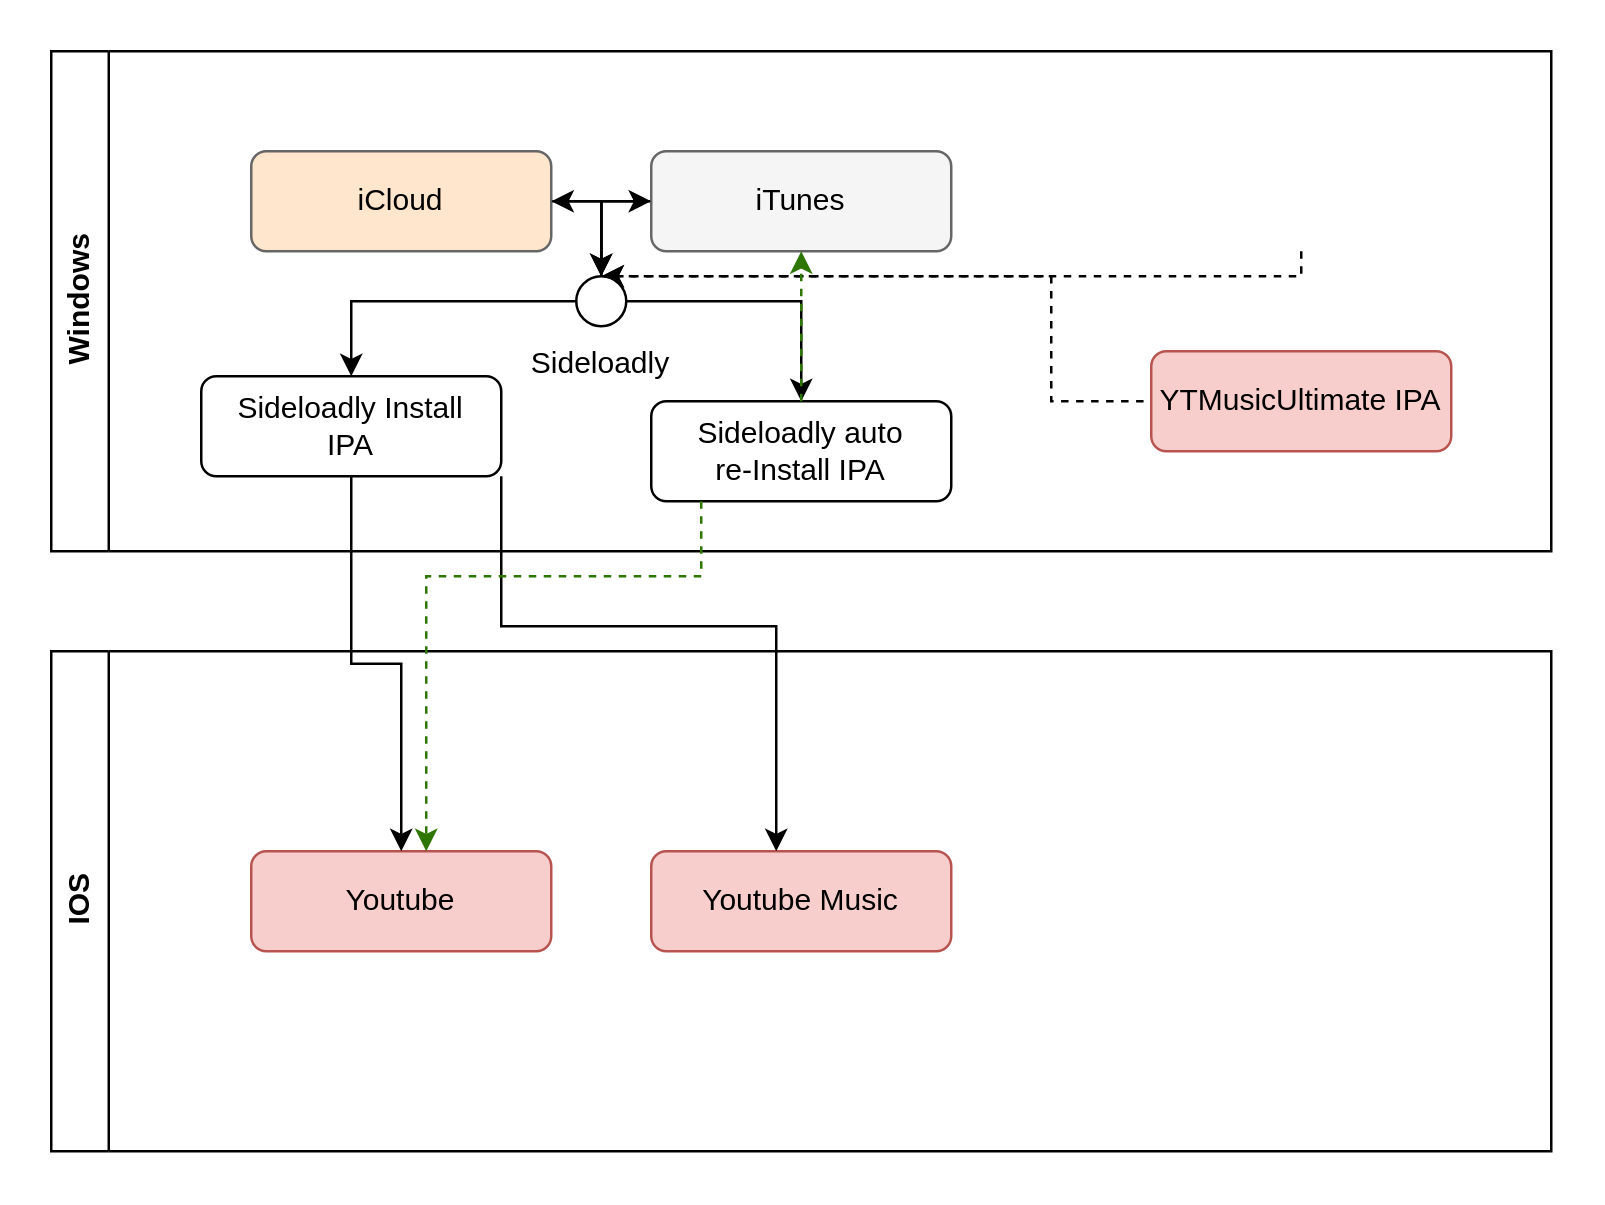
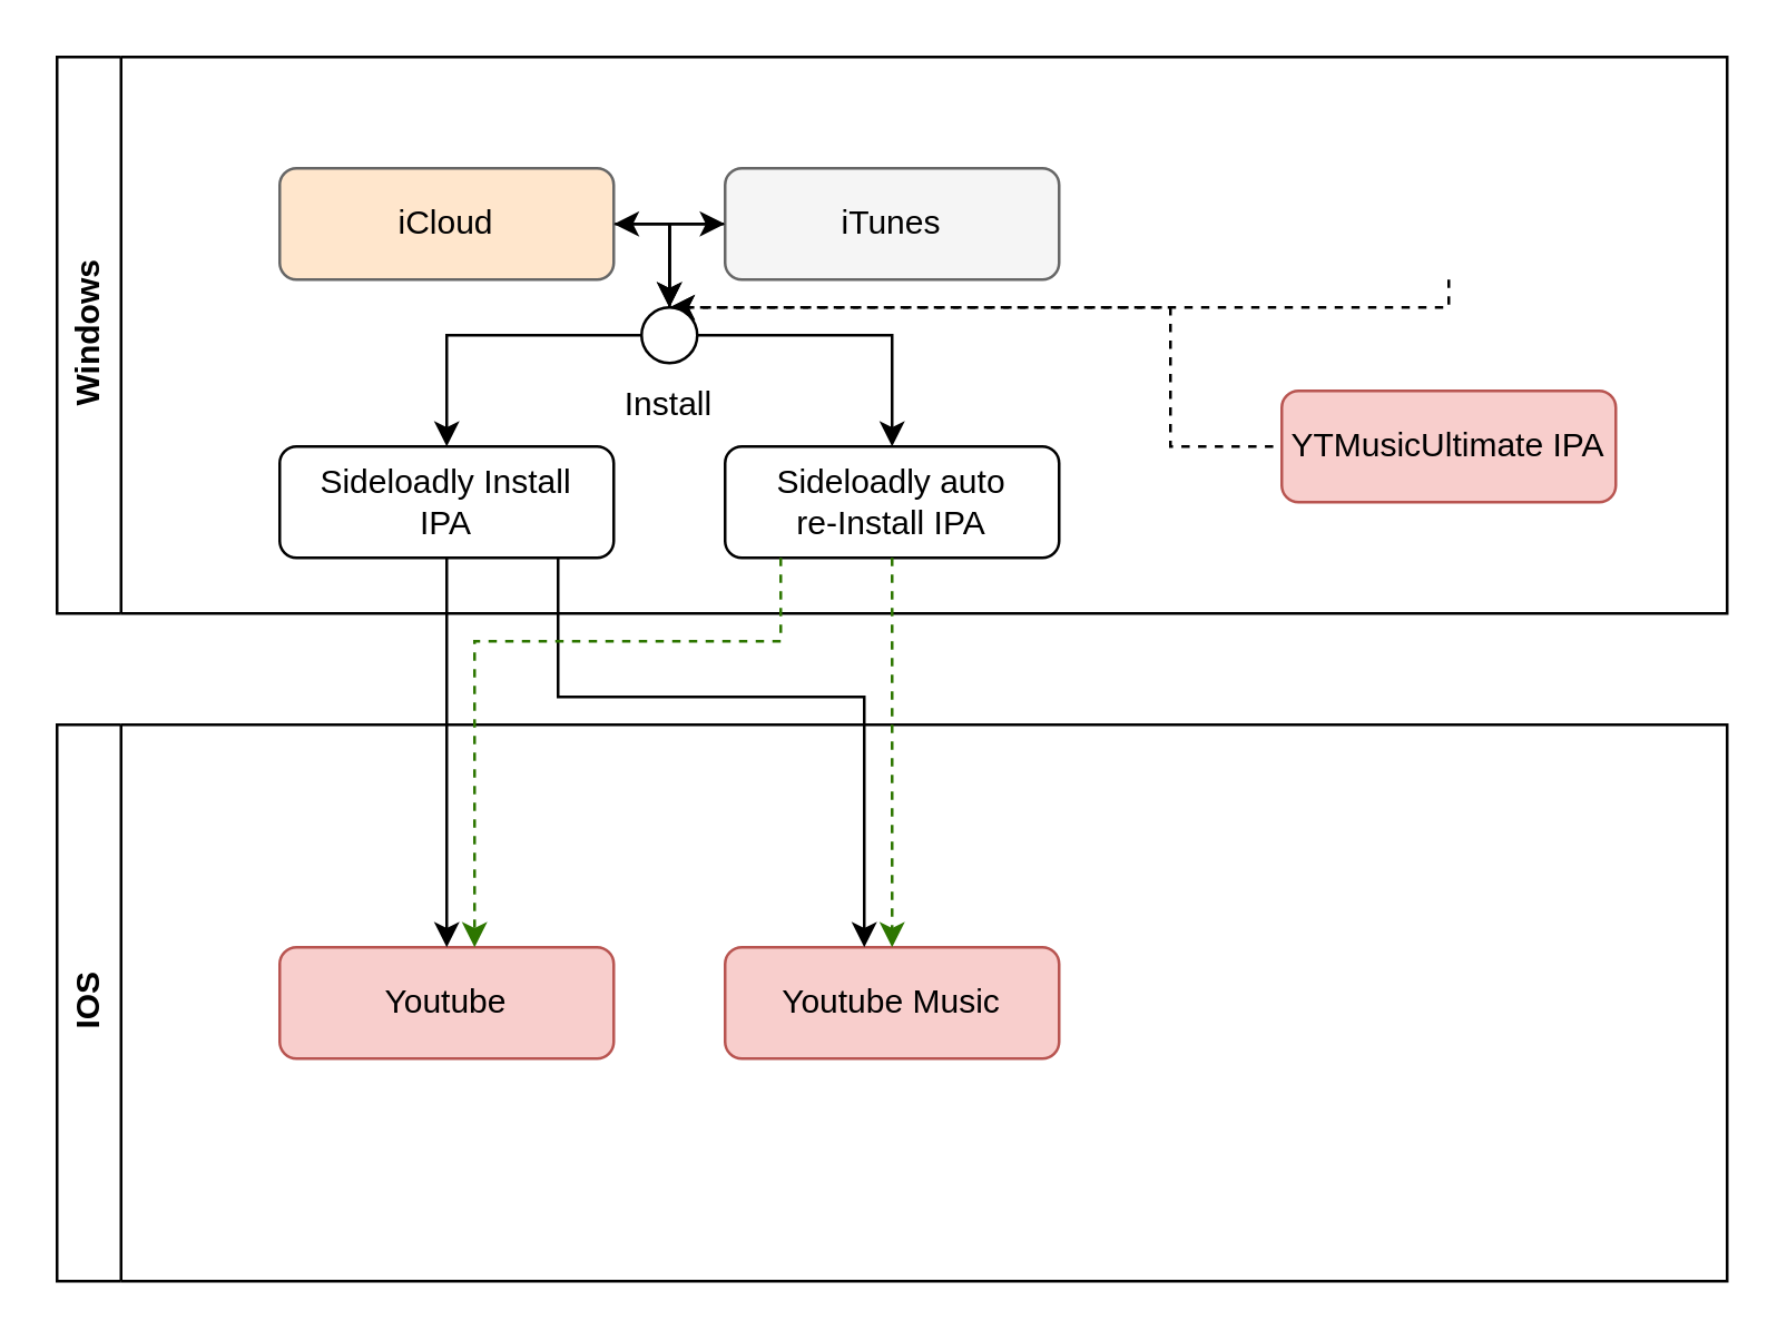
  <mxCell id="0" />
  <mxCell id="1" parent="0" />
  <mxCell id="2" value="Windows" style="swimlane;horizontal=0;whiteSpace=wrap;html=1;" vertex="1" parent="1"><mxGeometry x="20" y="20" width="600" height="200" as="geometry" /></mxCell>
- <mxCell id="3" value="Sideloadly Install &lt;br&gt;IPA" style="rounded=1;whiteSpace=wrap;html=1;" vertex="1" parent="2"><mxGeometry x="60" y="130" width="120" height="40" as="geometry" /></mxCell>
+ <mxCell id="3" value="Sideloadly Install &lt;br&gt;IPA" style="rounded=1;whiteSpace=wrap;html=1;" vertex="1" parent="2"><mxGeometry x="80" y="140" width="120" height="40" as="geometry" /></mxCell>
  <mxCell id="4" value="Sideloadly auto &lt;br&gt;re-Install IPA" style="rounded=1;whiteSpace=wrap;html=1;" vertex="1" parent="2"><mxGeometry x="240" y="140" width="120" height="40" as="geometry" /></mxCell>
  <mxCell id="5" style="edgeStyle=orthogonalEdgeStyle;rounded=0;orthogonalLoop=1;jettySize=auto;html=1;entryX=0.5;entryY=0;entryDx=0;entryDy=0;" edge="1" parent="2" source="6" target="16"><mxGeometry relative="1" as="geometry" /></mxCell>
  <mxCell id="6" value="iCloud" style="rounded=1;whiteSpace=wrap;html=1;fillColor=#ffe6cc;strokeColor=#666666;" vertex="1" parent="2"><mxGeometry x="80" y="40" width="120" height="40" as="geometry" /></mxCell>
  <mxCell id="7" style="edgeStyle=orthogonalEdgeStyle;rounded=0;orthogonalLoop=1;jettySize=auto;html=1;entryX=0.5;entryY=0;entryDx=0;entryDy=0;" edge="1" parent="2" source="8" target="16"><mxGeometry relative="1" as="geometry" /></mxCell>
  <mxCell id="8" value="iTunes" style="rounded=1;whiteSpace=wrap;html=1;fillColor=#f5f5f5;strokeColor=#666666;" vertex="1" parent="2"><mxGeometry x="240" y="40" width="120" height="40" as="geometry" /></mxCell>
  <mxCell id="9" style="edgeStyle=orthogonalEdgeStyle;rounded=0;orthogonalLoop=1;jettySize=auto;html=1;dashed=1;" edge="1" parent="2"><mxGeometry relative="1" as="geometry"><mxPoint x="500" y="80" as="sourcePoint" /><mxPoint x="220" y="90" as="targetPoint" /><Array as="points"><mxPoint x="500" y="90" /></Array></mxGeometry></mxCell>
  <mxCell id="10" style="edgeStyle=orthogonalEdgeStyle;rounded=0;orthogonalLoop=1;jettySize=auto;html=1;dashed=1;" edge="1" parent="2" target="16"><mxGeometry relative="1" as="geometry"><mxPoint x="442.93" y="140" as="sourcePoint" /><mxPoint x="230.001" y="92.929" as="targetPoint" /><Array as="points"><mxPoint x="400" y="140" /><mxPoint x="400" y="90" /></Array></mxGeometry></mxCell>
  <mxCell id="11" value="YTMusicUltimate IPA" style="rounded=1;whiteSpace=wrap;html=1;fillColor=#f8cecc;strokeColor=#b85450;" vertex="1" parent="2"><mxGeometry x="440" y="120" width="120" height="40" as="geometry" /></mxCell>
  <mxCell id="12" style="edgeStyle=orthogonalEdgeStyle;rounded=0;orthogonalLoop=1;jettySize=auto;html=1;entryX=1;entryY=0.5;entryDx=0;entryDy=0;" edge="1" parent="2" source="16" target="6"><mxGeometry relative="1" as="geometry"><Array as="points"><mxPoint x="220" y="60" /></Array></mxGeometry></mxCell>
  <mxCell id="13" style="edgeStyle=orthogonalEdgeStyle;rounded=0;orthogonalLoop=1;jettySize=auto;html=1;entryX=0;entryY=0.5;entryDx=0;entryDy=0;" edge="1" parent="2" source="16" target="8"><mxGeometry relative="1" as="geometry"><Array as="points"><mxPoint x="220" y="60" /></Array></mxGeometry></mxCell>
  <mxCell id="14" value="" style="edgeStyle=orthogonalEdgeStyle;rounded=0;orthogonalLoop=1;jettySize=auto;html=1;" edge="1" parent="2" source="16" target="4"><mxGeometry relative="1" as="geometry" /></mxCell>
  <mxCell id="15" style="edgeStyle=orthogonalEdgeStyle;rounded=0;orthogonalLoop=1;jettySize=auto;html=1;entryX=0.5;entryY=0;entryDx=0;entryDy=0;" edge="1" parent="2" source="16" target="3"><mxGeometry relative="1" as="geometry" /></mxCell>
  <mxCell id="16" value="" style="ellipse;whiteSpace=wrap;html=1;aspect=fixed;" vertex="1" parent="2"><mxGeometry x="210" y="90" width="20" height="20" as="geometry" /></mxCell>
- <mxCell id="17" value="Sideloadly" style="text;html=1;strokeColor=none;fillColor=none;align=center;verticalAlign=middle;whiteSpace=wrap;rounded=0;" vertex="1" parent="2"><mxGeometry x="190" y="110" width="60" height="30" as="geometry" /></mxCell>
+ <mxCell id="17" value="Install" style="text;html=1;strokeColor=none;fillColor=none;align=center;verticalAlign=middle;whiteSpace=wrap;rounded=0;" vertex="1" parent="2"><mxGeometry x="190" y="110" width="60" height="30" as="geometry" /></mxCell>
  <mxCell id="18" value="IOS" style="swimlane;horizontal=0;whiteSpace=wrap;html=1;" vertex="1" parent="1"><mxGeometry x="20" y="260" width="600" height="200" as="geometry" /></mxCell>
  <mxCell id="19" value="Youtube" style="rounded=1;whiteSpace=wrap;html=1;fillColor=#f8cecc;strokeColor=#b85450;" vertex="1" parent="18"><mxGeometry x="80" y="80" width="120" height="40" as="geometry" /></mxCell>
  <mxCell id="20" value="Youtube Music" style="rounded=1;whiteSpace=wrap;html=1;fillColor=#f8cecc;strokeColor=#b85450;" vertex="1" parent="18"><mxGeometry x="240" y="80" width="120" height="40" as="geometry" /></mxCell>
  <mxCell id="21" style="edgeStyle=orthogonalEdgeStyle;rounded=0;orthogonalLoop=1;jettySize=auto;html=1;entryX=0.5;entryY=0;entryDx=0;entryDy=0;" edge="1" parent="1" source="3" target="19"><mxGeometry relative="1" as="geometry" /></mxCell>
  <mxCell id="22" style="edgeStyle=orthogonalEdgeStyle;rounded=0;orthogonalLoop=1;jettySize=auto;html=1;" edge="1" parent="1" source="3" target="20"><mxGeometry relative="1" as="geometry"><Array as="points"><mxPoint x="200" y="250" /><mxPoint x="310" y="250" /></Array></mxGeometry></mxCell>
  <mxCell id="23" style="edgeStyle=orthogonalEdgeStyle;rounded=0;orthogonalLoop=1;jettySize=auto;html=1;fillColor=#60a917;strokeColor=#2D7600;dashed=1;" edge="1" parent="1" source="4"><mxGeometry relative="1" as="geometry"><mxPoint x="170" y="340" as="targetPoint" /><Array as="points"><mxPoint x="280" y="230" /><mxPoint x="170" y="230" /><mxPoint x="170" y="340" /></Array></mxGeometry></mxCell>
- <mxCell id="24" style="edgeStyle=orthogonalEdgeStyle;rounded=0;orthogonalLoop=1;jettySize=auto;html=1;fillColor=#60a917;strokeColor=#2D7600;dashed=1;" edge="1" parent="1" source="4" target="8"><mxGeometry relative="1" as="geometry" /></mxCell>
+ <mxCell id="24" style="edgeStyle=orthogonalEdgeStyle;rounded=0;orthogonalLoop=1;jettySize=auto;html=1;entryX=0.5;entryY=0;entryDx=0;entryDy=0;fillColor=#60a917;strokeColor=#2D7600;dashed=1;" edge="1" parent="1" source="4" target="20"><mxGeometry relative="1" as="geometry" /></mxCell>
